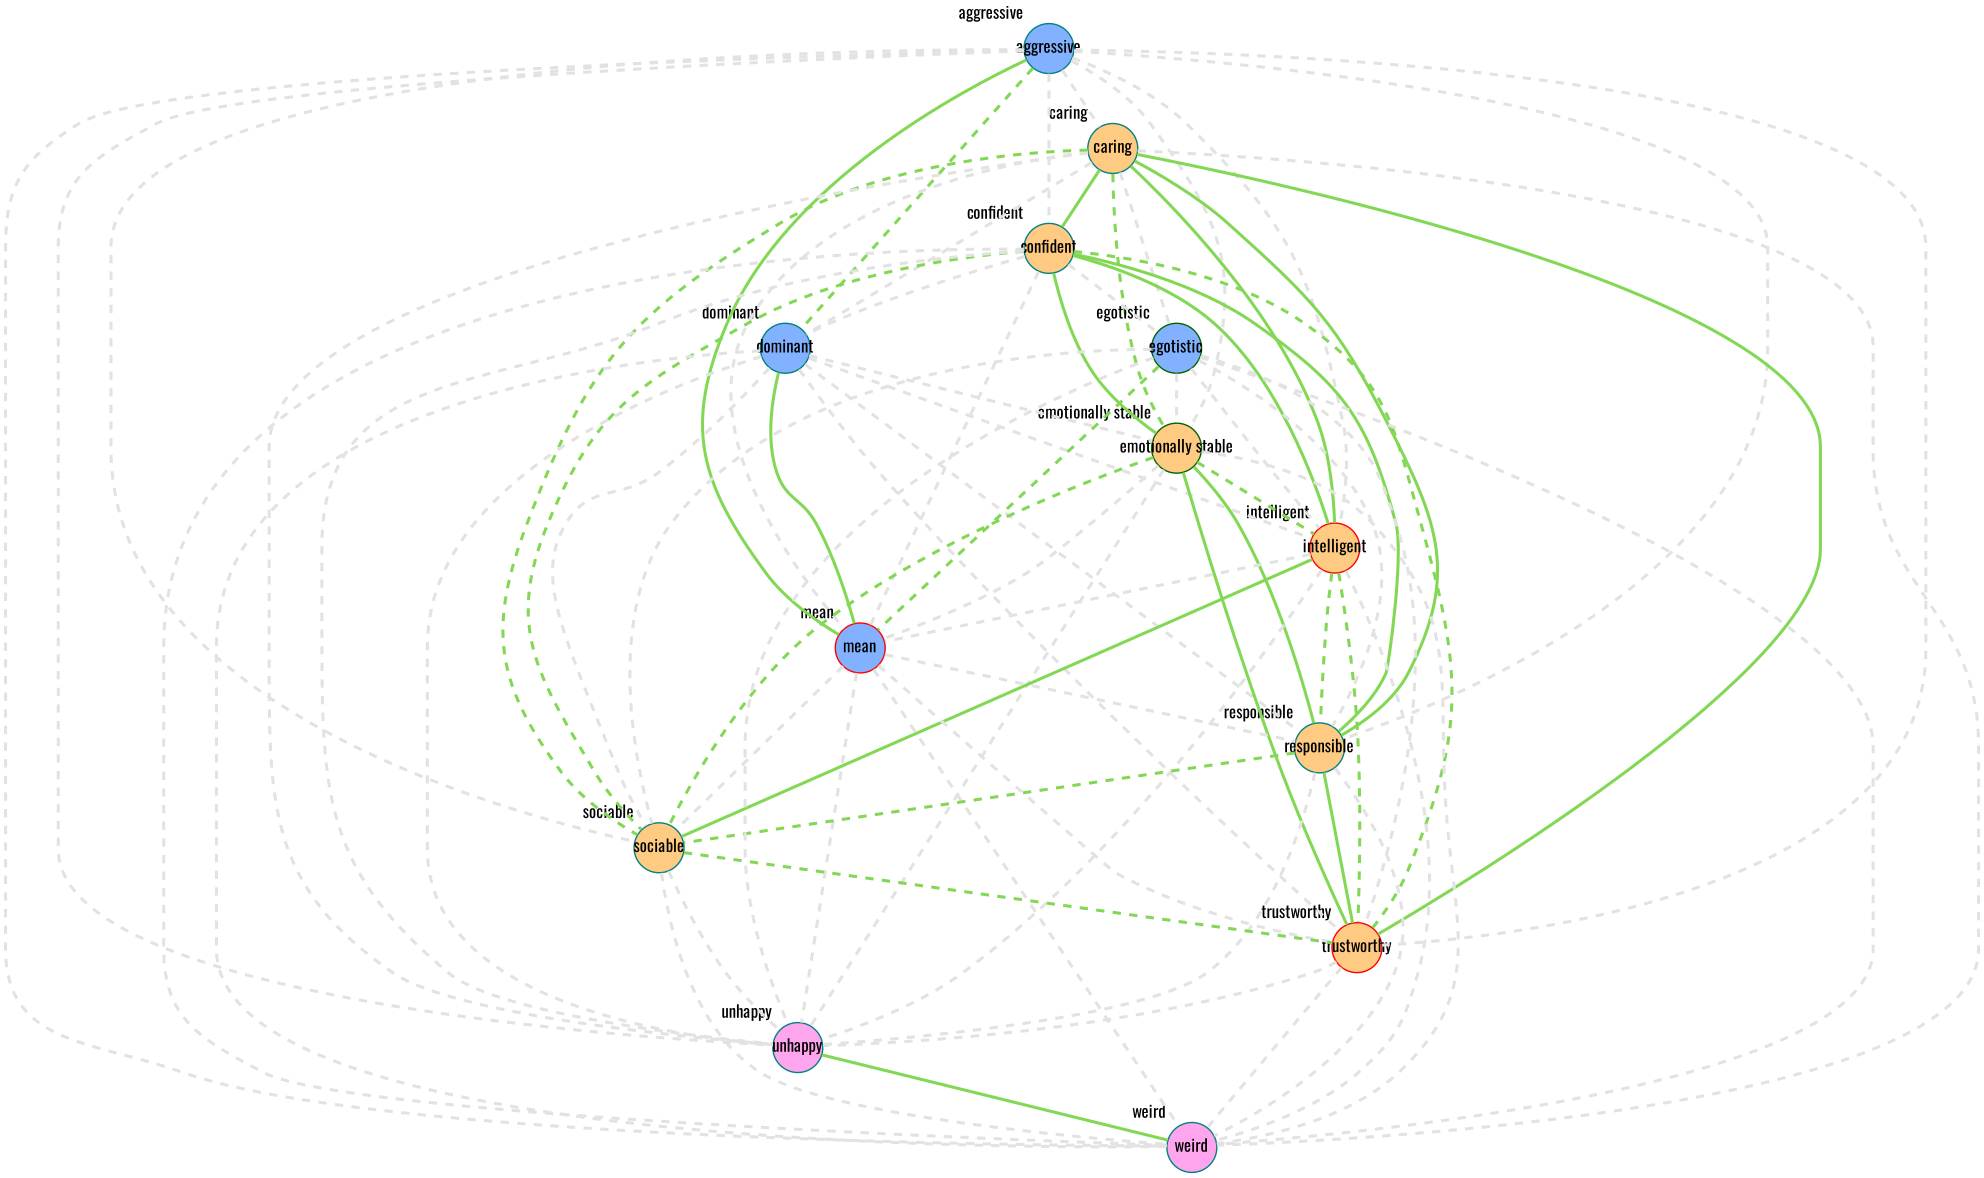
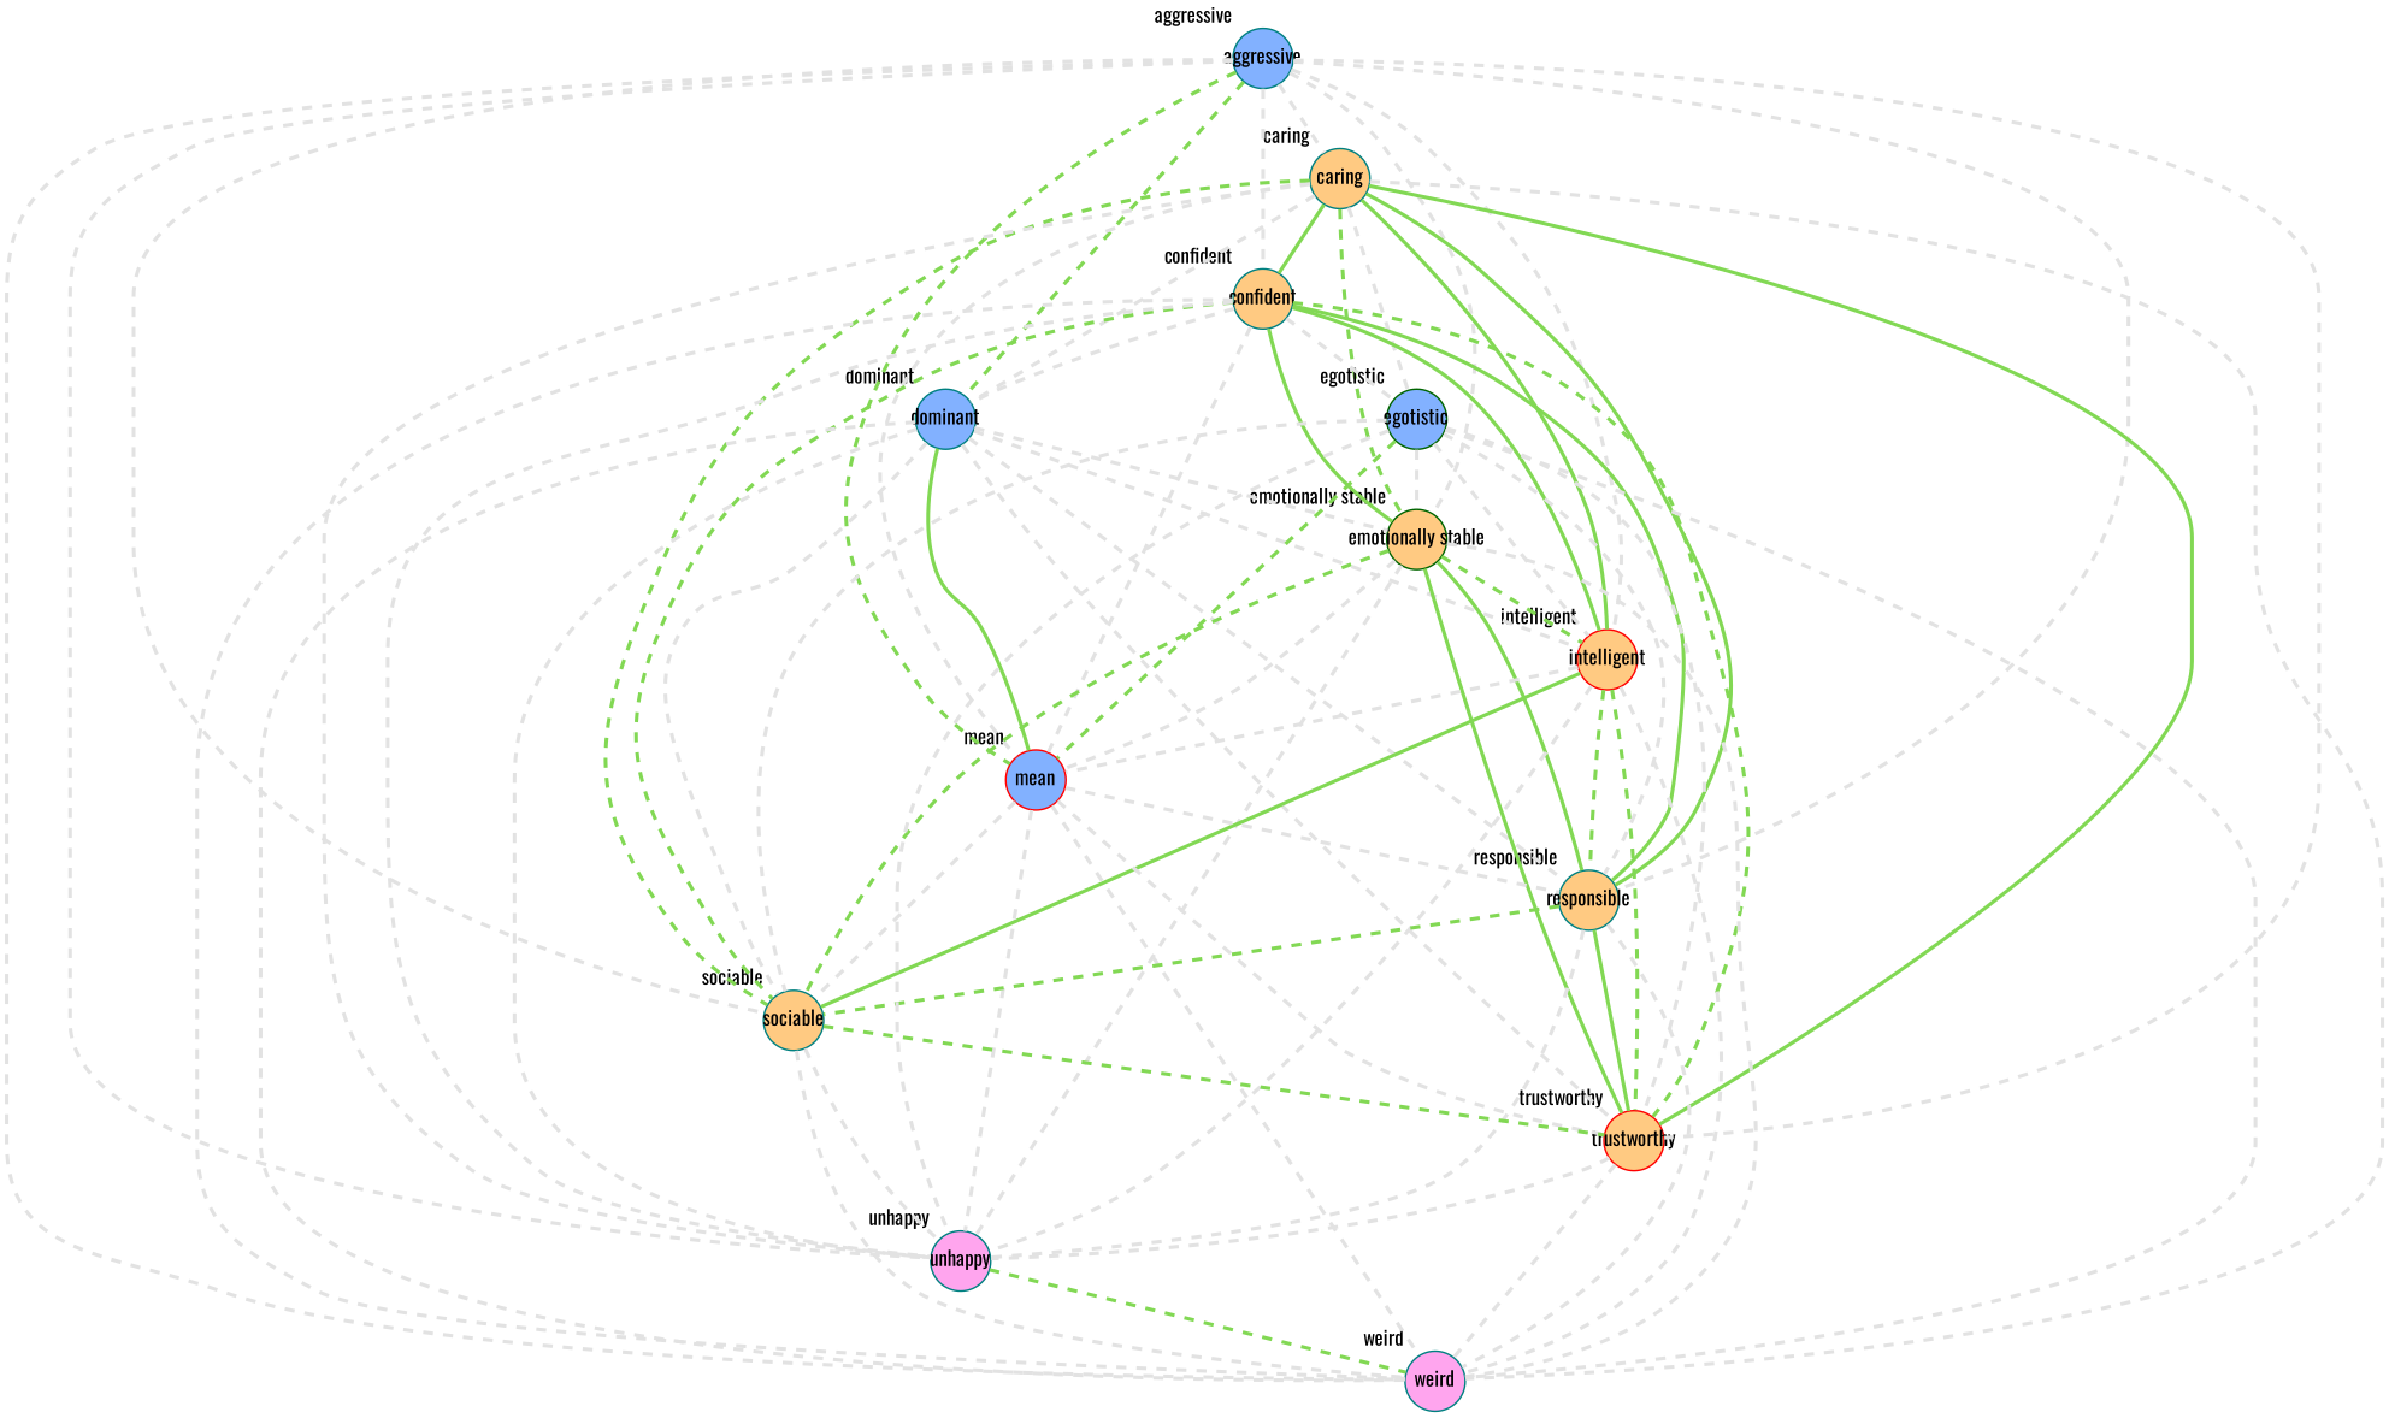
  graph {
    fontname=Oswald
    node [color=teal fillcolor="#ffca82" fixedsize=true fontname=Oswald fontsize=12 labeljust=r shape=circle style=filled]
    edge [color="#e2e2e2" fontname=Oswald penwidth=2.2 style=dashed]
    aggressive [fillcolor="#82b1ff" xlabel=aggressive]
    caring [xlabel=caring]
    confident [xlabel=confident]
    dominant [fillcolor="#82b1ff" xlabel=dominant]
    "emotionally stable" [color=darkgreen xlabel="emotionally stable"]
    intelligent [color=red xlabel=intelligent]
    mean [color=red fillcolor="#82b1ff" xlabel=mean]
    responsible [xlabel=responsible]
    weird [fillcolor="#ffa5ee" xlabel=weird]
    sociable [xlabel=sociable]
    trustworthy [color=red xlabel=trustworthy]
    unhappy [fillcolor="#ffa5ee" xlabel=unhappy]
    egotistic [color=darkgreen fillcolor="#82b1ff" xlabel=egotistic]
    aggressive -- caring
    aggressive -- confident
    aggressive -- dominant [color="#82d854"]
    aggressive -- "emotionally stable"
    aggressive -- intelligent
-   aggressive -- mean [color="#82d854" style=bold]
+   aggressive -- mean [color="#82d854"]
    aggressive -- responsible
    aggressive -- weird
    aggressive -- sociable
    aggressive -- trustworthy
    aggressive -- unhappy
    caring -- confident [color="#82d854" style=bold]
    caring -- dominant
    caring -- "emotionally stable" [color="#82d854"]
    caring -- intelligent [color="#82d854" style=bold]
    caring -- mean
    caring -- responsible [color="#82d854" style=bold]
    caring -- weird
    caring -- sociable [color="#82d854"]
    caring -- trustworthy [color="#82d854" style=bold]
    caring -- unhappy
    caring -- egotistic
    confident -- dominant
    confident -- "emotionally stable" [color="#82d854" style=bold]
    confident -- intelligent [color="#82d854" style=bold]
    confident -- mean
    confident -- responsible [color="#82d854" style=bold]
    confident -- weird
    confident -- sociable [color="#82d854"]
    confident -- trustworthy [color="#82d854"]
    confident -- unhappy
    confident -- egotistic
    dominant -- "emotionally stable"
    dominant -- intelligent
    dominant -- mean [color="#82d854" style=bold]
    dominant -- responsible
    dominant -- weird
    dominant -- sociable
    dominant -- trustworthy
    dominant -- unhappy
    "emotionally stable" -- intelligent [color="#82d854"]
    "emotionally stable" -- mean
    "emotionally stable" -- responsible [color="#82d854" style=bold]
    "emotionally stable" -- weird
    "emotionally stable" -- sociable [color="#82d854"]
    "emotionally stable" -- trustworthy [color="#82d854" style=bold]
    "emotionally stable" -- unhappy
    intelligent -- mean
    intelligent -- responsible [color="#82d854"]
    intelligent -- weird
    intelligent -- sociable [color="#82d854" style=bold]
    intelligent -- trustworthy [color="#82d854"]
    intelligent -- unhappy
    mean -- responsible
    mean -- weird
    mean -- sociable
    mean -- trustworthy
    mean -- unhappy
    responsible -- weird
    responsible -- sociable [color="#82d854"]
    responsible -- trustworthy [color="#82d854" style=bold]
    responsible -- unhappy
    sociable -- weird
    sociable -- trustworthy [color="#82d854"]
    sociable -- unhappy
    trustworthy -- weird
    trustworthy -- unhappy
-   unhappy -- weird [color="#82d854" style=bold]
+   unhappy -- weird [color="#82d854"]
    egotistic -- "emotionally stable"
    egotistic -- intelligent
    egotistic -- mean [color="#82d854"]
    egotistic -- responsible
    egotistic -- weird
    egotistic -- sociable
    egotistic -- trustworthy
    egotistic -- unhappy
  }
